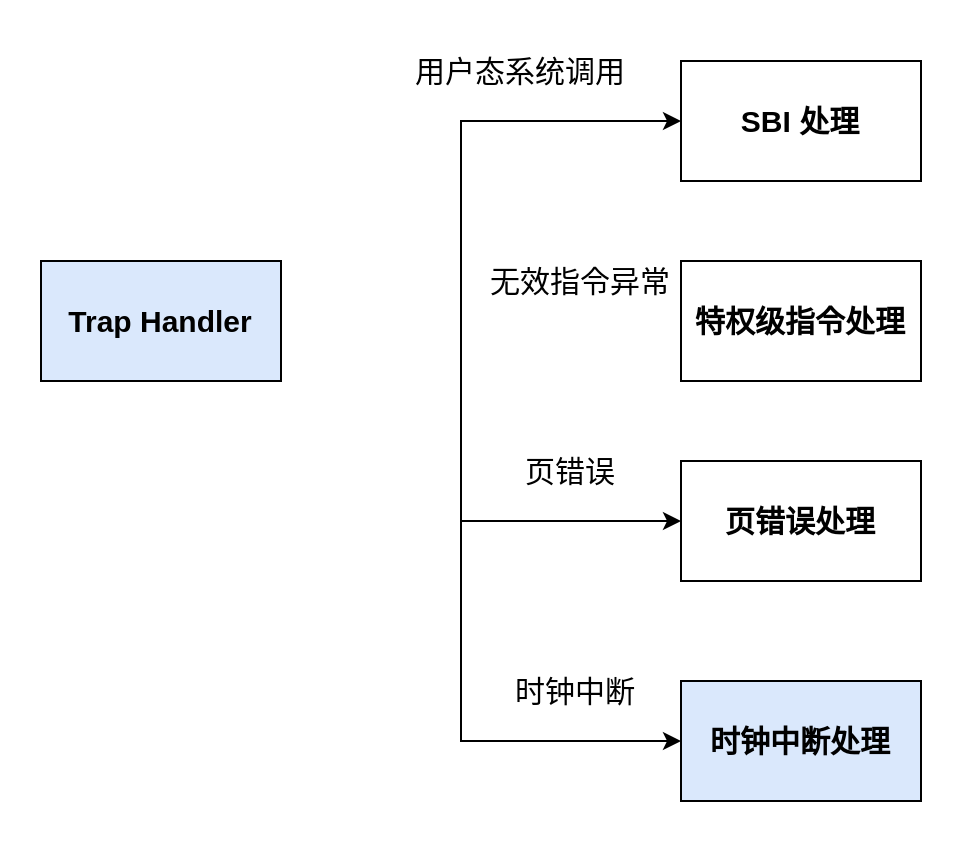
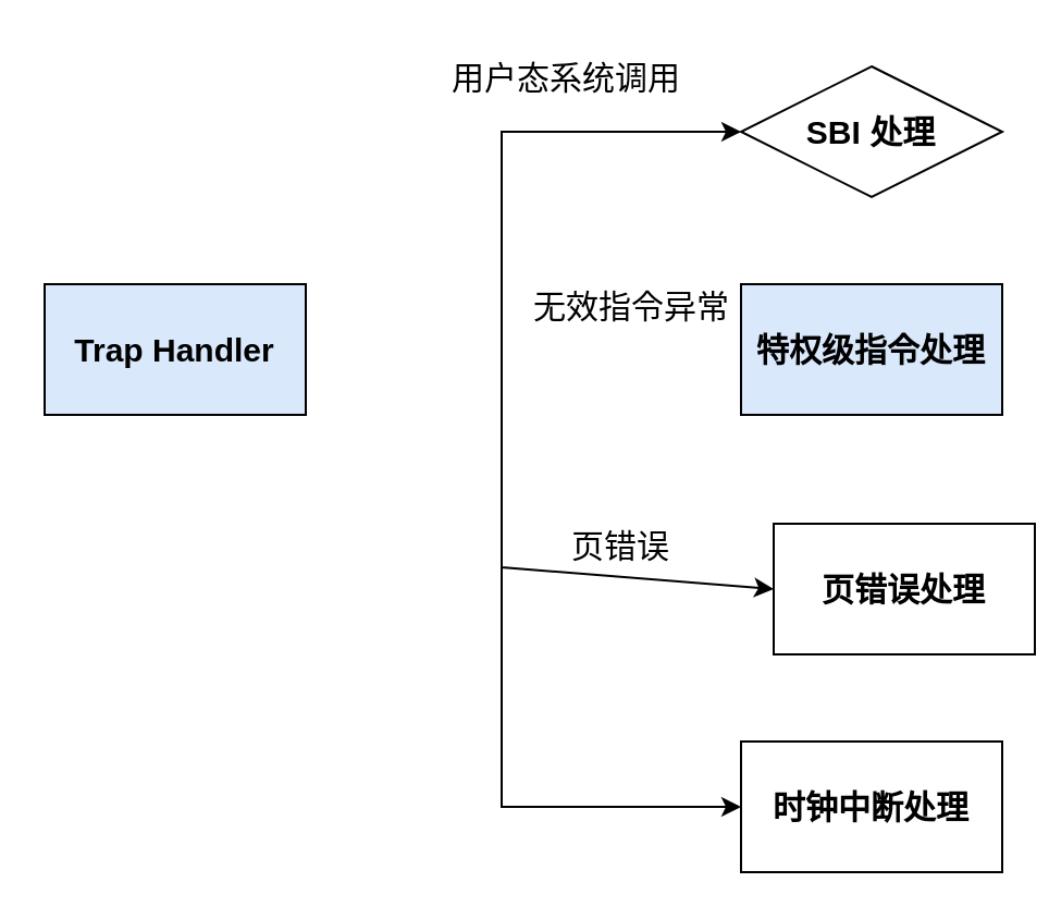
  <mxCell id="0" />
  <mxCell id="1" parent="0" />
  <mxCell id="2" value="&lt;font style=&quot;font-size: 15px;&quot;&gt;&lt;b&gt;Trap Handler&lt;/b&gt;&lt;/font&gt;" style="rounded=0;whiteSpace=wrap;html=1;fillColor=#dae8fc;" vertex="1" parent="1"><mxGeometry x="20" y="130" width="120" height="60" as="geometry" /></mxCell>
- <mxCell id="3" value="&lt;b&gt;&lt;font style=&quot;font-size: 15px;&quot;&gt;特权级指令处理&lt;/font&gt;&lt;/b&gt;" style="rounded=0;whiteSpace=wrap;html=1;" vertex="1" parent="1"><mxGeometry x="340" y="130" width="120" height="60" as="geometry" /></mxCell>
- <mxCell id="4" value="&lt;font style=&quot;font-size: 15px;&quot;&gt;&lt;b&gt;SBI 处理&lt;/b&gt;&lt;/font&gt;" style="rounded=0;whiteSpace=wrap;html=1;" vertex="1" parent="1"><mxGeometry x="340" y="30" width="120" height="60" as="geometry" /></mxCell>
+ <mxCell id="3" value="&lt;b&gt;&lt;font style=&quot;font-size: 15px;&quot;&gt;特权级指令处理&lt;/font&gt;&lt;/b&gt;" style="rounded=0;whiteSpace=wrap;html=1;fillColor=#dae8fc;" vertex="1" parent="1"><mxGeometry x="340" y="130" width="120" height="60" as="geometry" /></mxCell>
+ <mxCell id="4" value="&lt;font style=&quot;font-size: 15px;&quot;&gt;&lt;b&gt;SBI 处理&lt;/b&gt;&lt;/font&gt;" style="rhombus;whiteSpace=wrap;html=1;" vertex="1" parent="1"><mxGeometry x="340" y="30" width="120" height="60" as="geometry" /></mxCell>
  <mxCell id="5" value="" style="endArrow=classic;html=1;rounded=0;entryX=0;entryY=0.5;entryDx=0;entryDy=0;" edge="1" parent="1" target="4"><mxGeometry width="50" height="50" relative="1" as="geometry"><mxPoint x="230" y="160" as="sourcePoint" /><mxPoint x="230" y="50" as="targetPoint" /><Array as="points"><mxPoint x="230" y="60" /></Array></mxGeometry></mxCell>
- <mxCell id="6" value="&lt;font style=&quot;font-size: 15px;&quot;&gt;&lt;b&gt;页错误处理&lt;/b&gt;&lt;/font&gt;" style="rounded=0;whiteSpace=wrap;html=1;" vertex="1" parent="1"><mxGeometry x="340" y="230" width="120" height="60" as="geometry" /></mxCell>
+ <mxCell id="6" value="&lt;font style=&quot;font-size: 15px;&quot;&gt;&lt;b&gt;页错误处理&lt;/b&gt;&lt;/font&gt;" style="rounded=0;whiteSpace=wrap;html=1;" vertex="1" parent="1"><mxGeometry x="355" y="240" width="120" height="60" as="geometry" /></mxCell>
  <mxCell id="7" value="" style="endArrow=classic;html=1;rounded=0;entryX=0;entryY=0.5;entryDx=0;entryDy=0;" edge="1" parent="1" target="6"><mxGeometry width="50" height="50" relative="1" as="geometry"><mxPoint x="230" y="160" as="sourcePoint" /><mxPoint x="310" y="240" as="targetPoint" /><Array as="points"><mxPoint x="230" y="260" /></Array></mxGeometry></mxCell>
  <mxCell id="8" value="&lt;span style=&quot;font-size: 15px;&quot;&gt;无效指令异常&lt;/span&gt;" style="text;html=1;strokeColor=none;fillColor=none;align=center;verticalAlign=middle;whiteSpace=wrap;rounded=0;" vertex="1" parent="1"><mxGeometry x="240" y="120" width="100" height="40" as="geometry" /></mxCell>
  <mxCell id="9" value="&lt;font style=&quot;font-size: 15px;&quot;&gt;用户态系统调用&lt;/font&gt;" style="text;html=1;strokeColor=none;fillColor=none;align=center;verticalAlign=middle;whiteSpace=wrap;rounded=0;" vertex="1" parent="1"><mxGeometry x="205" y="20" width="110" height="30" as="geometry" /></mxCell>
- <mxCell id="10" value="&lt;font style=&quot;font-size: 15px;&quot;&gt;页错误&lt;/font&gt;" style="text;html=1;strokeColor=none;fillColor=none;align=center;verticalAlign=middle;whiteSpace=wrap;rounded=0;" vertex="1" parent="1"><mxGeometry x="255" y="220" width="60" height="30" as="geometry" /></mxCell>
- <mxCell id="11" value="&lt;font style=&quot;font-size: 15px;&quot;&gt;&lt;b&gt;时钟中断处理&lt;/b&gt;&lt;/font&gt;" style="rounded=0;whiteSpace=wrap;html=1;fillColor=#dae8fc;" vertex="1" parent="1"><mxGeometry x="340" y="340" width="120" height="60" as="geometry" /></mxCell>
+ <mxCell id="10" value="&lt;font style=&quot;font-size: 15px;&quot;&gt;页错误&lt;/font&gt;" style="text;html=1;strokeColor=none;fillColor=none;align=center;verticalAlign=middle;whiteSpace=wrap;rounded=0;" vertex="1" parent="1"><mxGeometry x="255" y="235" width="60" height="30" as="geometry" /></mxCell>
+ <mxCell id="11" value="&lt;font style=&quot;font-size: 15px;&quot;&gt;&lt;b&gt;时钟中断处理&lt;/b&gt;&lt;/font&gt;" style="rounded=0;whiteSpace=wrap;html=1;" vertex="1" parent="1"><mxGeometry x="340" y="340" width="120" height="60" as="geometry" /></mxCell>
  <mxCell id="12" value="" style="endArrow=classic;html=1;rounded=0;" edge="1" parent="1"><mxGeometry width="50" height="50" relative="1" as="geometry"><mxPoint x="230" y="260" as="sourcePoint" /><mxPoint x="340" y="370" as="targetPoint" /><Array as="points"><mxPoint x="230" y="370" /></Array></mxGeometry></mxCell>
- <mxCell id="13" value="&lt;font style=&quot;font-size: 15px;&quot;&gt;时钟中断&lt;/font&gt;" style="text;html=1;strokeColor=none;fillColor=none;align=center;verticalAlign=middle;whiteSpace=wrap;rounded=0;" vertex="1" parent="1"><mxGeometry x="255" y="330" width="65" height="30" as="geometry" /></mxCell>
